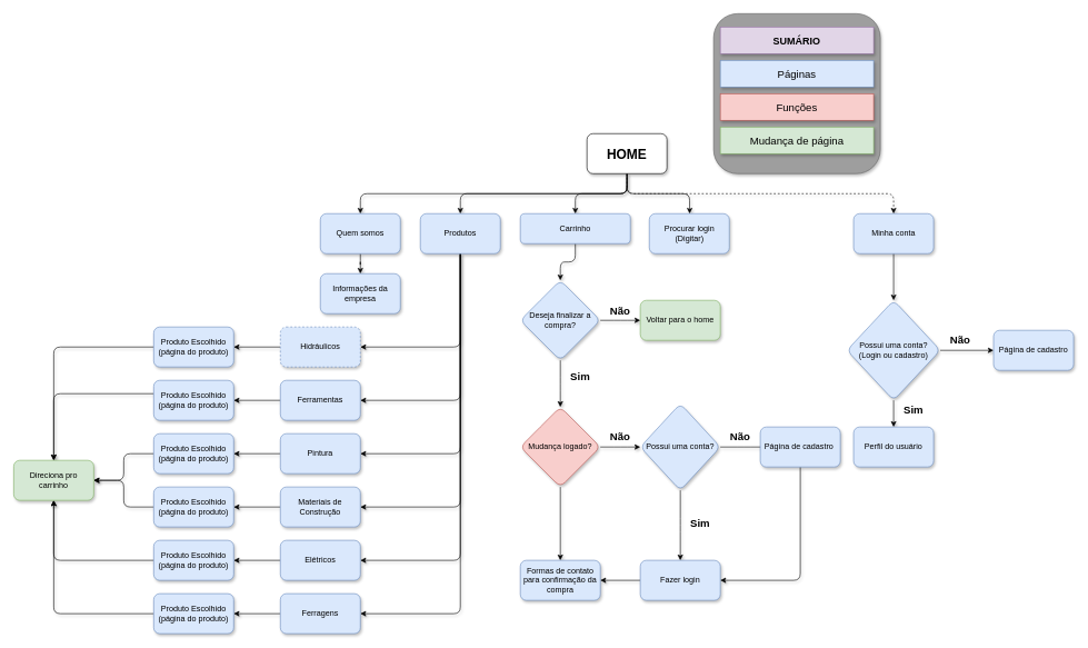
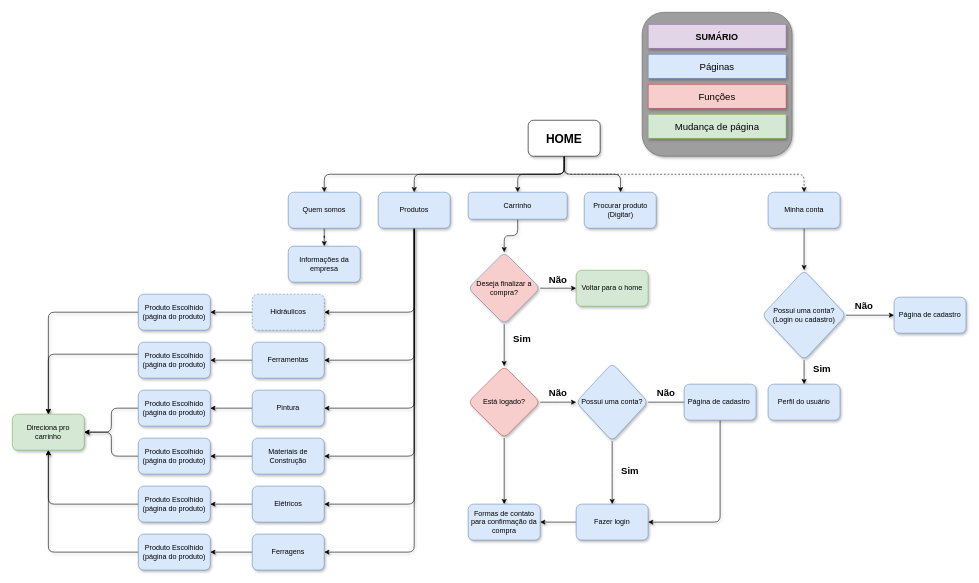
  <mxCell id="0" />
  <mxCell id="1" parent="0" />
  <mxCell id="2" value="" style="rounded=1;whiteSpace=wrap;html=1;fontSize=16;fillColor=#9E9E9E;fontColor=#333333;strokeColor=#666666;shadow=1;" parent="1" vertex="1"><mxGeometry x="1070" y="20" width="250" height="240" as="geometry" /></mxCell>
  <mxCell id="3" value="" style="edgeStyle=orthogonalEdgeStyle;orthogonalLoop=1;jettySize=auto;html=1;rounded=1;shadow=1;" parent="1" source="8" target="10" edge="1"><mxGeometry relative="1" as="geometry"><Array as="points"><mxPoint x="940" y="290" /><mxPoint x="540" y="290" /></Array></mxGeometry></mxCell>
  <mxCell id="4" value="" style="edgeStyle=orthogonalEdgeStyle;orthogonalLoop=1;jettySize=auto;html=1;rounded=1;shadow=1;" parent="1" source="8" target="17" edge="1"><mxGeometry relative="1" as="geometry"><Array as="points"><mxPoint x="940" y="290" /><mxPoint x="690" y="290" /></Array></mxGeometry></mxCell>
  <mxCell id="5" value="" style="edgeStyle=orthogonalEdgeStyle;orthogonalLoop=1;jettySize=auto;html=1;rounded=1;shadow=1;" parent="1" source="8" target="19" edge="1"><mxGeometry relative="1" as="geometry" /></mxCell>
  <mxCell id="6" value="" style="edgeStyle=orthogonalEdgeStyle;orthogonalLoop=1;jettySize=auto;html=1;rounded=1;shadow=1;" parent="1" source="8" target="20" edge="1"><mxGeometry relative="1" as="geometry"><Array as="points"><mxPoint x="940" y="290" /><mxPoint x="1034" y="290" /></Array></mxGeometry></mxCell>
  <mxCell id="7" value="" style="edgeStyle=orthogonalEdgeStyle;rounded=1;orthogonalLoop=1;jettySize=auto;html=1;fontSize=12;endArrow=classic;endFill=1;shadow=1;dashed=1;" parent="1" source="8" target="22" edge="1"><mxGeometry relative="1" as="geometry"><Array as="points"><mxPoint x="940" y="290" /><mxPoint x="1340" y="290" /></Array></mxGeometry></mxCell>
  <mxCell id="8" value="HOME" style="rounded=1;whiteSpace=wrap;html=1;fontStyle=1;fontSize=20;shadow=1;" parent="1" vertex="1"><mxGeometry x="880" y="200" width="120" height="60" as="geometry" /></mxCell>
  <mxCell id="9" value="" style="edgeStyle=orthogonalEdgeStyle;rounded=1;orthogonalLoop=1;jettySize=auto;html=1;fontSize=12;endArrow=classic;endFill=1;shadow=1;" parent="1" source="10" target="75" edge="1"><mxGeometry relative="1" as="geometry" /></mxCell>
  <mxCell id="10" value="Quem somos" style="rounded=1;whiteSpace=wrap;html=1;fillColor=#dae8fc;strokeColor=#6c8ebf;shadow=1;" parent="1" vertex="1"><mxGeometry x="480" y="320" width="120" height="60" as="geometry" /></mxCell>
  <mxCell id="11" value="" style="edgeStyle=orthogonalEdgeStyle;rounded=1;orthogonalLoop=1;jettySize=auto;html=1;fontSize=12;endArrow=classic;endFill=1;shadow=1;" parent="1" source="17" target="24" edge="1"><mxGeometry relative="1" as="geometry"><Array as="points"><mxPoint x="690" y="600" /></Array></mxGeometry></mxCell>
  <mxCell id="12" value="" style="edgeStyle=orthogonalEdgeStyle;rounded=1;orthogonalLoop=1;jettySize=auto;html=1;fontSize=12;endArrow=classic;endFill=1;shadow=1;" parent="1" source="17" target="26" edge="1"><mxGeometry relative="1" as="geometry"><Array as="points"><mxPoint x="690" y="520" /></Array></mxGeometry></mxCell>
  <mxCell id="13" value="" style="edgeStyle=orthogonalEdgeStyle;rounded=1;orthogonalLoop=1;jettySize=auto;html=1;fontSize=12;endArrow=classic;endFill=1;shadow=1;" parent="1" source="17" target="28" edge="1"><mxGeometry relative="1" as="geometry"><Array as="points"><mxPoint x="690" y="760" /></Array></mxGeometry></mxCell>
  <mxCell id="14" value="" style="edgeStyle=orthogonalEdgeStyle;rounded=1;orthogonalLoop=1;jettySize=auto;html=1;fontSize=12;endArrow=classic;endFill=1;shadow=1;" parent="1" source="17" target="30" edge="1"><mxGeometry relative="1" as="geometry"><Array as="points"><mxPoint x="690" y="680" /></Array></mxGeometry></mxCell>
  <mxCell id="15" value="" style="edgeStyle=orthogonalEdgeStyle;rounded=1;orthogonalLoop=1;jettySize=auto;html=1;fontSize=12;endArrow=classic;endFill=1;shadow=1;" parent="1" source="17" target="34" edge="1"><mxGeometry relative="1" as="geometry"><Array as="points"><mxPoint x="690" y="840" /></Array></mxGeometry></mxCell>
  <mxCell id="16" value="" style="edgeStyle=orthogonalEdgeStyle;rounded=1;orthogonalLoop=1;jettySize=auto;html=1;fontSize=12;endArrow=classic;endFill=1;shadow=1;" parent="1" source="17" target="44" edge="1"><mxGeometry relative="1" as="geometry"><Array as="points"><mxPoint x="690" y="920" /></Array></mxGeometry></mxCell>
  <mxCell id="17" value="Produtos" style="rounded=1;whiteSpace=wrap;html=1;fillColor=#dae8fc;strokeColor=#6c8ebf;shadow=1;" parent="1" vertex="1"><mxGeometry x="630" y="320" width="120" height="60" as="geometry" /></mxCell>
  <mxCell id="18" value="" style="edgeStyle=orthogonalEdgeStyle;rounded=1;orthogonalLoop=1;jettySize=auto;html=1;fontSize=12;endArrow=classic;endFill=1;shadow=1;" parent="1" source="19" target="50" edge="1"><mxGeometry relative="1" as="geometry" /></mxCell>
  <mxCell id="19" value="Carrinho" style="rounded=1;whiteSpace=wrap;html=1;fillColor=#dae8fc;strokeColor=#6c8ebf;shadow=1;" parent="1" vertex="1"><mxGeometry x="780" y="320" width="165" height="45" as="geometry" /></mxCell>
- <mxCell id="20" value="Procurar login (Digitar)" style="rounded=1;whiteSpace=wrap;html=1;fillColor=#dae8fc;strokeColor=#6c8ebf;shadow=1;" parent="1" vertex="1"><mxGeometry x="973.5" y="320" width="120" height="60" as="geometry" /></mxCell>
+ <mxCell id="20" value="Procurar produto (Digitar)" style="rounded=1;whiteSpace=wrap;html=1;fillColor=#dae8fc;strokeColor=#6c8ebf;shadow=1;" parent="1" vertex="1"><mxGeometry x="973.5" y="320" width="120" height="60" as="geometry" /></mxCell>
  <mxCell id="21" value="" style="edgeStyle=orthogonalEdgeStyle;rounded=1;orthogonalLoop=1;jettySize=auto;html=1;fontSize=12;endArrow=classic;endFill=1;shadow=1;" parent="1" source="22" target="61" edge="1"><mxGeometry relative="1" as="geometry" /></mxCell>
  <mxCell id="22" value="Minha conta" style="rounded=1;whiteSpace=wrap;html=1;fillColor=#dae8fc;strokeColor=#6c8ebf;shadow=1;" parent="1" vertex="1"><mxGeometry x="1280" y="320" width="120" height="60" as="geometry" /></mxCell>
  <mxCell id="23" style="edgeStyle=orthogonalEdgeStyle;rounded=1;orthogonalLoop=1;jettySize=auto;html=1;entryX=1;entryY=0.5;entryDx=0;entryDy=0;fontSize=12;endArrow=classic;endFill=1;shadow=1;" parent="1" source="24" target="36" edge="1"><mxGeometry relative="1" as="geometry" /></mxCell>
  <mxCell id="24" value="Ferramentas" style="rounded=1;whiteSpace=wrap;html=1;fillColor=#dae8fc;strokeColor=#6c8ebf;shadow=1;" parent="1" vertex="1"><mxGeometry x="420" y="570" width="120" height="60" as="geometry" /></mxCell>
  <mxCell id="25" value="" style="edgeStyle=orthogonalEdgeStyle;rounded=1;orthogonalLoop=1;jettySize=auto;html=1;fontSize=12;endArrow=classic;endFill=1;shadow=1;" parent="1" source="26" target="32" edge="1"><mxGeometry relative="1" as="geometry" /></mxCell>
  <mxCell id="26" value="Hidráulicos" style="rounded=1;whiteSpace=wrap;html=1;fillColor=#dae8fc;strokeColor=#6c8ebf;shadow=1;dashed=1;" parent="1" vertex="1"><mxGeometry x="420" y="490" width="120" height="60" as="geometry" /></mxCell>
  <mxCell id="27" style="edgeStyle=orthogonalEdgeStyle;rounded=1;orthogonalLoop=1;jettySize=auto;html=1;fontSize=12;endArrow=classic;endFill=1;entryX=1;entryY=0.5;entryDx=0;entryDy=0;shadow=1;" parent="1" source="28" target="40" edge="1"><mxGeometry relative="1" as="geometry"><mxPoint x="350" y="660" as="targetPoint" /></mxGeometry></mxCell>
  <mxCell id="28" value="Materiais de Construção" style="rounded=1;whiteSpace=wrap;html=1;fillColor=#dae8fc;strokeColor=#6c8ebf;shadow=1;" parent="1" vertex="1"><mxGeometry x="420" y="730" width="120" height="60" as="geometry" /></mxCell>
  <mxCell id="29" style="edgeStyle=orthogonalEdgeStyle;rounded=1;orthogonalLoop=1;jettySize=auto;html=1;entryX=1;entryY=0.5;entryDx=0;entryDy=0;fontSize=12;endArrow=classic;endFill=1;shadow=1;" parent="1" source="30" target="38" edge="1"><mxGeometry relative="1" as="geometry" /></mxCell>
  <mxCell id="30" value="Pintura" style="rounded=1;whiteSpace=wrap;html=1;fillColor=#dae8fc;strokeColor=#6c8ebf;shadow=1;" parent="1" vertex="1"><mxGeometry x="420" y="650" width="120" height="60" as="geometry" /></mxCell>
  <mxCell id="31" value="" style="edgeStyle=orthogonalEdgeStyle;rounded=1;orthogonalLoop=1;jettySize=auto;html=1;fontSize=12;endArrow=classic;endFill=1;shadow=1;" parent="1" source="32" target="47" edge="1"><mxGeometry relative="1" as="geometry" /></mxCell>
  <mxCell id="32" value="Produto Escolhido (página do produto)" style="rounded=1;whiteSpace=wrap;html=1;fillColor=#dae8fc;strokeColor=#6c8ebf;shadow=1;" parent="1" vertex="1"><mxGeometry x="230" y="490" width="120" height="60" as="geometry" /></mxCell>
  <mxCell id="33" value="" style="edgeStyle=orthogonalEdgeStyle;rounded=1;orthogonalLoop=1;jettySize=auto;html=1;fontSize=12;endArrow=classic;endFill=1;shadow=1;" parent="1" source="34" target="42" edge="1"><mxGeometry relative="1" as="geometry" /></mxCell>
  <mxCell id="34" value="Elétricos" style="rounded=1;whiteSpace=wrap;html=1;fillColor=#dae8fc;strokeColor=#6c8ebf;shadow=1;" parent="1" vertex="1"><mxGeometry x="420" y="810" width="120" height="60" as="geometry" /></mxCell>
  <mxCell id="35" style="edgeStyle=orthogonalEdgeStyle;rounded=1;orthogonalLoop=1;jettySize=auto;html=1;fontSize=12;endArrow=classic;endFill=1;shadow=1;" parent="1" source="36" target="47" edge="1"><mxGeometry relative="1" as="geometry"><Array as="points"><mxPoint x="80" y="590" /></Array></mxGeometry></mxCell>
  <mxCell id="36" value="Produto Escolhido (página do produto)" style="rounded=1;whiteSpace=wrap;html=1;fillColor=#dae8fc;strokeColor=#6c8ebf;shadow=1;" parent="1" vertex="1"><mxGeometry x="230" y="570" width="120" height="60" as="geometry" /></mxCell>
  <mxCell id="37" style="edgeStyle=orthogonalEdgeStyle;rounded=1;orthogonalLoop=1;jettySize=auto;html=1;entryX=1;entryY=0.5;entryDx=0;entryDy=0;fontSize=12;endArrow=classic;endFill=1;shadow=1;" parent="1" source="38" target="47" edge="1"><mxGeometry relative="1" as="geometry" /></mxCell>
  <mxCell id="38" value="Produto Escolhido (página do produto)" style="rounded=1;whiteSpace=wrap;html=1;fillColor=#dae8fc;strokeColor=#6c8ebf;shadow=1;" parent="1" vertex="1"><mxGeometry x="230" y="650" width="120" height="60" as="geometry" /></mxCell>
  <mxCell id="39" style="edgeStyle=orthogonalEdgeStyle;rounded=1;orthogonalLoop=1;jettySize=auto;html=1;fontSize=12;endArrow=classic;endFill=1;entryX=1;entryY=0.5;entryDx=0;entryDy=0;shadow=1;" parent="1" source="40" target="47" edge="1"><mxGeometry relative="1" as="geometry"><mxPoint x="120" y="630" as="targetPoint" /></mxGeometry></mxCell>
  <mxCell id="40" value="Produto Escolhido (página do produto)" style="rounded=1;whiteSpace=wrap;html=1;fillColor=#dae8fc;strokeColor=#6c8ebf;shadow=1;" parent="1" vertex="1"><mxGeometry x="230" y="730" width="120" height="60" as="geometry" /></mxCell>
  <mxCell id="41" style="edgeStyle=orthogonalEdgeStyle;rounded=1;orthogonalLoop=1;jettySize=auto;html=1;fontSize=12;endArrow=classic;endFill=1;entryX=0.5;entryY=1;entryDx=0;entryDy=0;shadow=1;" parent="1" source="42" target="47" edge="1"><mxGeometry relative="1" as="geometry"><mxPoint x="50" y="660" as="targetPoint" /></mxGeometry></mxCell>
  <mxCell id="42" value="Produto Escolhido (página do produto)" style="rounded=1;whiteSpace=wrap;html=1;fillColor=#dae8fc;strokeColor=#6c8ebf;shadow=1;" parent="1" vertex="1"><mxGeometry x="230" y="810" width="120" height="60" as="geometry" /></mxCell>
  <mxCell id="43" style="edgeStyle=orthogonalEdgeStyle;rounded=1;orthogonalLoop=1;jettySize=auto;html=1;entryX=1;entryY=0.5;entryDx=0;entryDy=0;fontSize=12;endArrow=classic;endFill=1;shadow=1;" parent="1" source="44" target="46" edge="1"><mxGeometry relative="1" as="geometry" /></mxCell>
  <mxCell id="44" value="Ferragens" style="rounded=1;whiteSpace=wrap;html=1;fillColor=#dae8fc;strokeColor=#6c8ebf;shadow=1;" parent="1" vertex="1"><mxGeometry x="420" y="890" width="120" height="60" as="geometry" /></mxCell>
  <mxCell id="45" style="edgeStyle=orthogonalEdgeStyle;rounded=1;orthogonalLoop=1;jettySize=auto;html=1;entryX=0.5;entryY=1;entryDx=0;entryDy=0;fontSize=12;endArrow=classic;endFill=1;shadow=1;" parent="1" source="46" target="47" edge="1"><mxGeometry relative="1" as="geometry" /></mxCell>
  <mxCell id="46" value="Produto Escolhido (página do produto)" style="rounded=1;whiteSpace=wrap;html=1;fillColor=#dae8fc;strokeColor=#6c8ebf;shadow=1;" parent="1" vertex="1"><mxGeometry x="230" y="890" width="120" height="60" as="geometry" /></mxCell>
  <mxCell id="47" value="Direciona pro carrinho" style="rounded=1;whiteSpace=wrap;html=1;fillColor=#d5e8d4;strokeColor=#82b366;shadow=1;" parent="1" vertex="1"><mxGeometry x="20" y="690" width="120" height="60" as="geometry" /></mxCell>
  <mxCell id="48" style="edgeStyle=orthogonalEdgeStyle;rounded=1;orthogonalLoop=1;jettySize=auto;html=1;fontSize=12;endArrow=classic;endFill=1;shadow=1;" parent="1" source="50" edge="1"><mxGeometry relative="1" as="geometry"><mxPoint x="840" y="610" as="targetPoint" /></mxGeometry></mxCell>
  <mxCell id="49" value="" style="edgeStyle=orthogonalEdgeStyle;rounded=1;orthogonalLoop=1;jettySize=auto;html=1;fontSize=12;endArrow=classic;endFill=1;shadow=1;" parent="1" source="50" edge="1"><mxGeometry relative="1" as="geometry"><mxPoint x="960" y="480" as="targetPoint" /></mxGeometry></mxCell>
- <mxCell id="50" value="Deseja finalizar a compra?" style="rhombus;whiteSpace=wrap;html=1;rounded=1;fillColor=#dae8fc;strokeColor=#6c8ebf;shadow=1;" parent="1" vertex="1"><mxGeometry x="780" y="420" width="120" height="120" as="geometry" /></mxCell>
+ <mxCell id="50" value="Deseja finalizar a compra?" style="rhombus;whiteSpace=wrap;html=1;rounded=1;fillColor=#f8cecc;strokeColor=#6c8ebf;shadow=1;" parent="1" vertex="1"><mxGeometry x="780" y="420" width="120" height="120" as="geometry" /></mxCell>
  <mxCell id="51" value="Não" style="text;html=1;strokeColor=none;fillColor=none;align=center;verticalAlign=middle;whiteSpace=wrap;rounded=0;fontSize=16;shadow=1;fontStyle=1" parent="1" vertex="1"><mxGeometry x="900" y="450" width="60" height="30" as="geometry" /></mxCell>
  <mxCell id="52" value="Sim" style="text;html=1;strokeColor=none;fillColor=none;align=center;verticalAlign=middle;whiteSpace=wrap;rounded=0;fontSize=16;shadow=1;fontStyle=1" parent="1" vertex="1"><mxGeometry x="840" y="550" width="60" height="30" as="geometry" /></mxCell>
  <mxCell id="53" style="edgeStyle=orthogonalEdgeStyle;rounded=1;orthogonalLoop=1;jettySize=auto;html=1;fontSize=12;endArrow=classic;endFill=1;shadow=1;" parent="1" source="55" edge="1"><mxGeometry relative="1" as="geometry"><mxPoint x="960" y="670" as="targetPoint" /></mxGeometry></mxCell>
  <mxCell id="54" value="" style="edgeStyle=orthogonalEdgeStyle;rounded=1;orthogonalLoop=1;jettySize=auto;html=1;fontSize=12;endArrow=classic;endFill=1;shadow=1;" parent="1" source="55" target="58" edge="1"><mxGeometry relative="1" as="geometry" /></mxCell>
- <mxCell id="55" value="Mudança logado?" style="rhombus;whiteSpace=wrap;html=1;rounded=1;fillColor=#f8cecc;strokeColor=#b85450;shadow=1;" parent="1" vertex="1"><mxGeometry x="780" y="610" width="120" height="120" as="geometry" /></mxCell>
+ <mxCell id="55" value="Está logado?" style="rhombus;whiteSpace=wrap;html=1;rounded=1;fillColor=#f8cecc;strokeColor=#b85450;shadow=1;" parent="1" vertex="1"><mxGeometry x="780" y="610" width="120" height="120" as="geometry" /></mxCell>
  <mxCell id="56" value="Voltar para o home" style="rounded=1;whiteSpace=wrap;html=1;fillColor=#d5e8d4;strokeColor=#82b366;shadow=1;" parent="1" vertex="1"><mxGeometry x="960" y="450" width="120" height="60" as="geometry" /></mxCell>
  <mxCell id="57" value="Não" style="text;html=1;strokeColor=none;fillColor=none;align=center;verticalAlign=middle;whiteSpace=wrap;rounded=0;fontSize=16;shadow=1;fontStyle=1" parent="1" vertex="1"><mxGeometry x="900" y="640" width="60" height="30" as="geometry" /></mxCell>
  <mxCell id="58" value="Formas de contato para confirmação da compra" style="whiteSpace=wrap;html=1;rounded=1;fillColor=#dae8fc;strokeColor=#6c8ebf;shadow=1;" parent="1" vertex="1"><mxGeometry x="780" y="840" width="120" height="60" as="geometry" /></mxCell>
  <mxCell id="59" style="edgeStyle=orthogonalEdgeStyle;rounded=1;orthogonalLoop=1;jettySize=auto;html=1;fontSize=12;endArrow=classic;endFill=1;entryX=0;entryY=0.5;entryDx=0;entryDy=0;shadow=1;" parent="1" source="61" target="65" edge="1"><mxGeometry relative="1" as="geometry"><mxPoint x="1470" y="515" as="targetPoint" /></mxGeometry></mxCell>
  <mxCell id="60" style="edgeStyle=orthogonalEdgeStyle;rounded=1;orthogonalLoop=1;jettySize=auto;html=1;fontSize=12;endArrow=classic;endFill=1;entryX=0.5;entryY=0;entryDx=0;entryDy=0;shadow=1;" parent="1" source="61" target="64" edge="1"><mxGeometry relative="1" as="geometry"><mxPoint x="1360" y="630" as="targetPoint" /></mxGeometry></mxCell>
  <mxCell id="61" value="Possui uma conta?&lt;br&gt;(Login ou cadastro)" style="rhombus;whiteSpace=wrap;html=1;rounded=1;fillColor=#dae8fc;strokeColor=#6c8ebf;shadow=1;sketch=0;" parent="1" vertex="1"><mxGeometry x="1270" y="450" width="140" height="150" as="geometry" /></mxCell>
  <mxCell id="62" value="Não" style="text;html=1;strokeColor=none;fillColor=none;align=center;verticalAlign=middle;whiteSpace=wrap;rounded=0;fontSize=16;shadow=1;fontStyle=1" parent="1" vertex="1"><mxGeometry x="1410" y="495" width="60" height="30" as="geometry" /></mxCell>
  <mxCell id="63" value="Sim" style="text;html=1;strokeColor=none;fillColor=none;align=center;verticalAlign=middle;whiteSpace=wrap;rounded=0;fontSize=16;shadow=1;fontStyle=1" parent="1" vertex="1"><mxGeometry x="1340" y="600" width="60" height="30" as="geometry" /></mxCell>
  <mxCell id="64" value="Perfil do usuário" style="rounded=1;whiteSpace=wrap;html=1;fillColor=#dae8fc;strokeColor=#6c8ebf;shadow=1;" parent="1" vertex="1"><mxGeometry x="1280" y="640" width="120" height="60" as="geometry" /></mxCell>
  <mxCell id="65" value="Página de cadastro" style="rounded=1;whiteSpace=wrap;html=1;fillColor=#dae8fc;strokeColor=#6c8ebf;shadow=1;" parent="1" vertex="1"><mxGeometry x="1490" y="495" width="120" height="60" as="geometry" /></mxCell>
  <mxCell id="66" style="edgeStyle=orthogonalEdgeStyle;rounded=1;orthogonalLoop=1;jettySize=auto;html=1;fontSize=12;endArrow=classic;endFill=1;shadow=1;" parent="1" source="68" edge="1"><mxGeometry relative="1" as="geometry"><mxPoint x="1020" y="840" as="targetPoint" /></mxGeometry></mxCell>
  <mxCell id="67" style="edgeStyle=orthogonalEdgeStyle;rounded=1;orthogonalLoop=1;jettySize=auto;html=1;fontSize=12;endArrow=classic;endFill=1;shadow=1;" parent="1" source="68" edge="1"><mxGeometry relative="1" as="geometry"><mxPoint x="1150" y="670" as="targetPoint" /></mxGeometry></mxCell>
  <mxCell id="68" value="Possui uma conta?" style="rhombus;whiteSpace=wrap;html=1;rounded=1;fillColor=#dae8fc;strokeColor=#6c8ebf;shadow=1;" parent="1" vertex="1"><mxGeometry x="960" y="605" width="120" height="130" as="geometry" /></mxCell>
  <mxCell id="69" style="edgeStyle=orthogonalEdgeStyle;rounded=1;orthogonalLoop=1;jettySize=auto;html=1;fontSize=12;endArrow=classic;endFill=1;shadow=1;" parent="1" source="70" target="58" edge="1"><mxGeometry relative="1" as="geometry" /></mxCell>
  <mxCell id="70" value="Fazer login" style="whiteSpace=wrap;html=1;rounded=1;fillColor=#dae8fc;strokeColor=#6c8ebf;shadow=1;" parent="1" vertex="1"><mxGeometry x="960" y="840" width="120" height="60" as="geometry" /></mxCell>
  <mxCell id="71" value="Sim" style="text;html=1;strokeColor=none;fillColor=none;align=center;verticalAlign=middle;whiteSpace=wrap;rounded=0;fontSize=16;shadow=1;fontStyle=1" parent="1" vertex="1"><mxGeometry x="1020" y="770" width="60" height="30" as="geometry" /></mxCell>
  <mxCell id="72" value="Não" style="text;html=1;strokeColor=none;fillColor=none;align=center;verticalAlign=middle;whiteSpace=wrap;rounded=0;fontSize=16;shadow=1;fontStyle=1" parent="1" vertex="1"><mxGeometry x="1080" y="640" width="60" height="30" as="geometry" /></mxCell>
  <mxCell id="73" style="edgeStyle=orthogonalEdgeStyle;rounded=1;orthogonalLoop=1;jettySize=auto;html=1;entryX=1;entryY=0.5;entryDx=0;entryDy=0;shadow=1;fontSize=15;endArrow=classic;endFill=1;" parent="1" source="74" target="70" edge="1"><mxGeometry relative="1" as="geometry"><Array as="points"><mxPoint x="1200" y="870" /></Array></mxGeometry></mxCell>
  <mxCell id="74" value="Página de cadastro&amp;nbsp;" style="rounded=1;whiteSpace=wrap;html=1;fillColor=#dae8fc;strokeColor=#6c8ebf;shadow=1;" parent="1" vertex="1"><mxGeometry x="1140" y="640" width="120" height="60" as="geometry" /></mxCell>
  <mxCell id="75" value="Informações da empresa" style="whiteSpace=wrap;html=1;fillColor=#dae8fc;strokeColor=#6c8ebf;rounded=1;shadow=1;" parent="1" vertex="1"><mxGeometry x="480" y="410" width="120" height="60" as="geometry" /></mxCell>
  <mxCell id="76" value="SUMÁRIO" style="text;html=1;strokeColor=#9673a6;fillColor=#e1d5e7;align=center;verticalAlign=middle;whiteSpace=wrap;rounded=0;fontSize=15;fontStyle=1;shadow=1;" parent="1" vertex="1"><mxGeometry x="1080" width="230" height="40" as="geometry" y="40" /></mxCell>
  <mxCell id="77" value="Páginas" style="text;html=1;strokeColor=#6c8ebf;fillColor=#dae8fc;align=center;verticalAlign=middle;whiteSpace=wrap;rounded=0;fontSize=16;fontStyle=0;shadow=1;" parent="1" vertex="1"><mxGeometry x="1080" y="90" width="230" height="40" as="geometry" /></mxCell>
  <mxCell id="78" value="Funções" style="text;html=1;strokeColor=#b85450;fillColor=#f8cecc;align=center;verticalAlign=middle;whiteSpace=wrap;rounded=0;fontSize=16;fontStyle=0;shadow=1;" parent="1" vertex="1"><mxGeometry x="1080" y="140" width="230" height="40" as="geometry" /></mxCell>
  <mxCell id="79" value="Mudança de página" style="text;html=1;strokeColor=#82b366;fillColor=#d5e8d4;align=center;verticalAlign=middle;whiteSpace=wrap;rounded=0;fontSize=16;fontStyle=0;shadow=1;" parent="1" vertex="1"><mxGeometry x="1080" y="190" width="230" height="40" as="geometry" /></mxCell>
